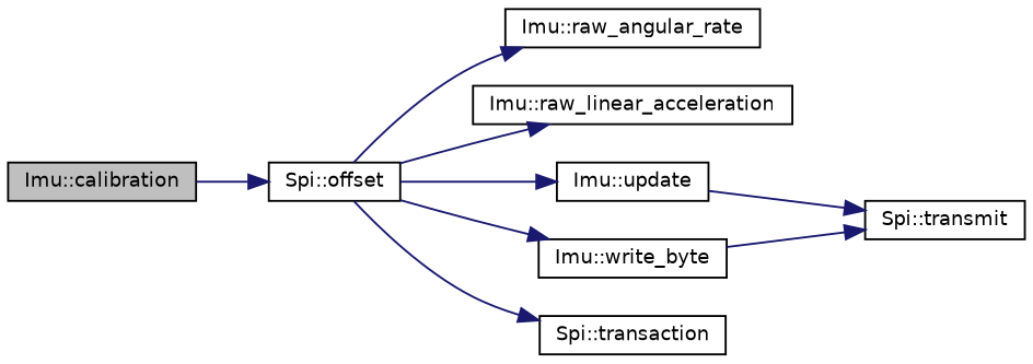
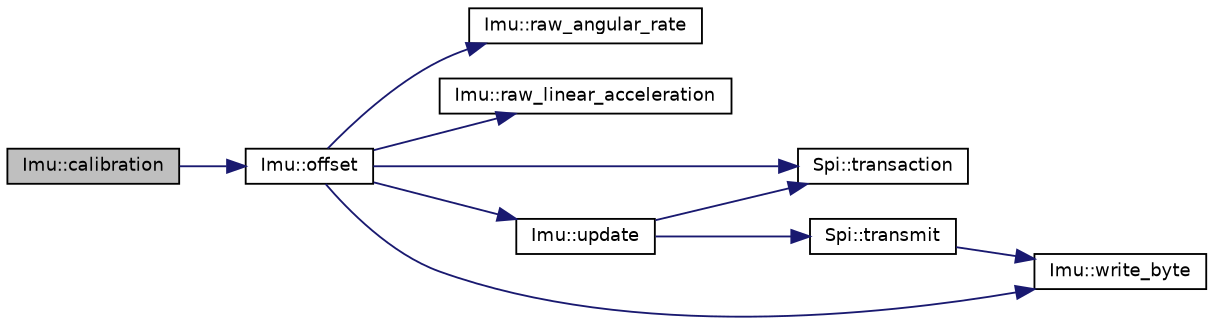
  digraph {
    rankdir=LR
    node [color=black fillcolor=white fontname=Helvetica fontsize=10 shape=record style=filled]
    edge [color=midnightblue fontname=Helvetica fontsize=10 labelfontname=Helvetica labelfontsize=10 style=solid]
    n1 [fillcolor=grey75 fontcolor=black height=0.2 label="Imu::calibration" width=0.4]
-   n2 [height=0.2 label="Spi::offset" width=0.4]
+   n2 [height=0.2 label="Imu::offset" width=0.4]
    n3 [height=0.2 label="Imu::raw_angular_rate" width=0.4]
    n4 [height=0.2 label="Imu::raw_linear_acceleration" width=0.4]
    n5 [height=0.2 label="Imu::update" width=0.4]
    n6 [height=0.2 label="Imu::write_byte" width=0.4]
    n7 [height=0.2 label="Spi::transaction" width=0.4]
    n8 [height=0.2 label="Spi::transmit" width=0.4]
    n1 -> n2
    n2 -> n3
    n2 -> n4
    n2 -> n5
    n2 -> n6
    n2 -> n7
+   n5 -> n7
    n5 -> n8
-   n6 -> n8
+   n8 -> n6
  }
